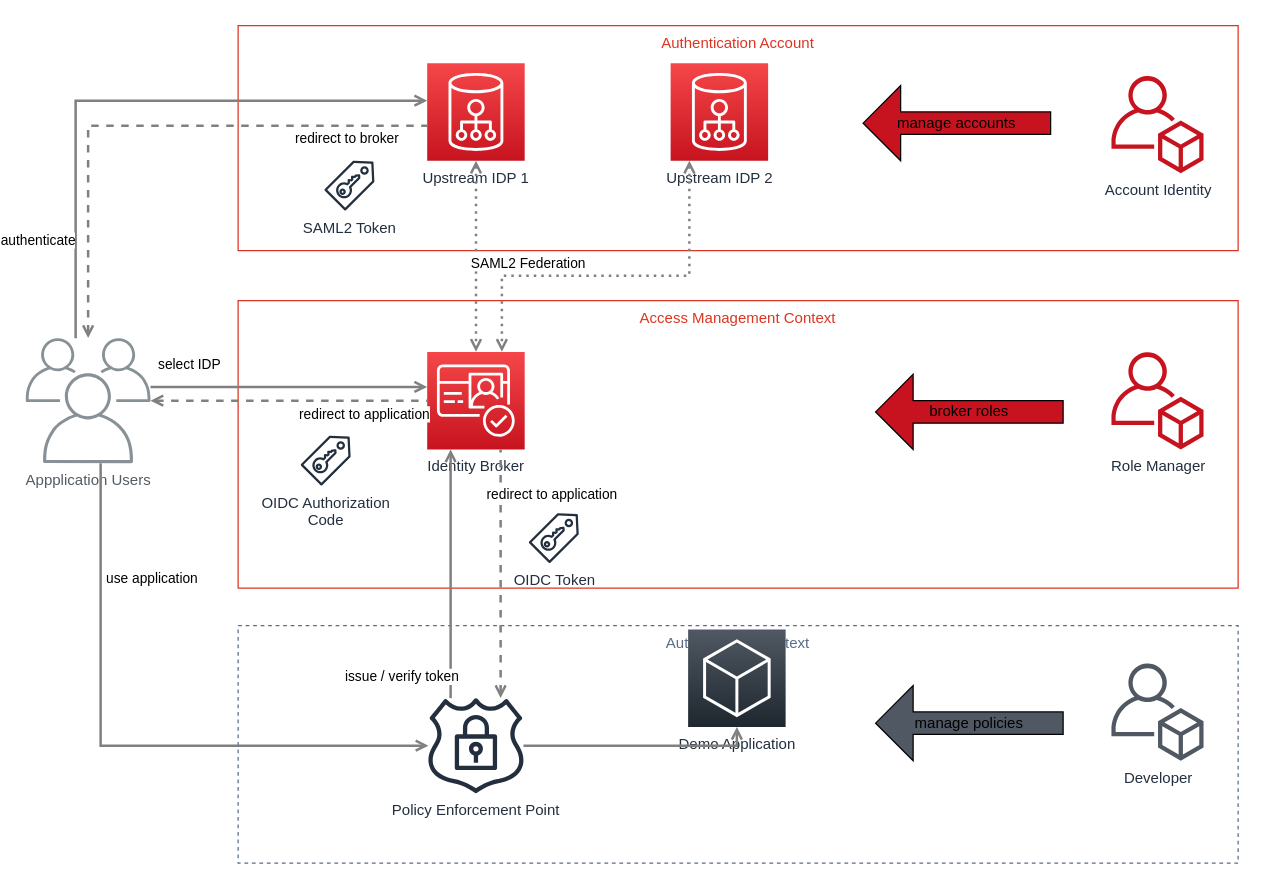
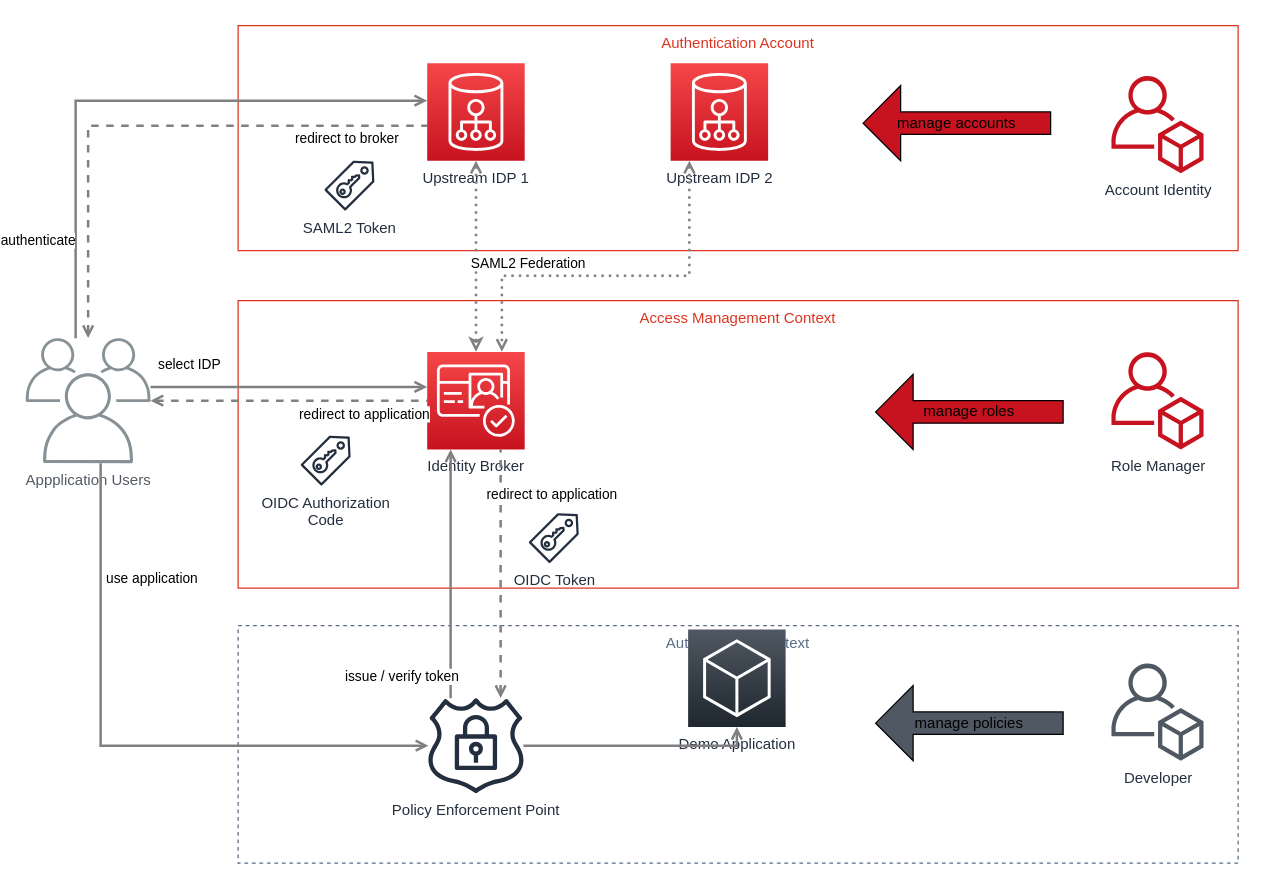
  <mxCell id="0" />
  <mxCell id="1" parent="0" />
  <mxCell id="2" value="Authentication Account" style="fillColor=none;strokeColor=#DD3522;verticalAlign=top;fontStyle=0;fontColor=#DD3522;" vertex="1" parent="1"><mxGeometry x="190" y="20" width="800" height="180" as="geometry" /></mxCell>
  <mxCell id="3" value="Authorization Context" style="fillColor=none;strokeColor=#5A6C86;dashed=1;verticalAlign=top;fontStyle=0;fontColor=#5A6C86;" vertex="1" parent="1"><mxGeometry x="190" y="500" width="800" height="190" as="geometry" /></mxCell>
  <mxCell id="4" value="Access Management Context" style="fillColor=none;strokeColor=#DD3522;verticalAlign=top;fontStyle=0;fontColor=#DD3522;" vertex="1" parent="1"><mxGeometry x="190" y="240" width="800" height="230" as="geometry" /></mxCell>
  <mxCell id="5" value="Identity Broker" style="outlineConnect=0;fontColor=#232F3E;gradientColor=#F54749;gradientDirection=north;fillColor=#C7131F;strokeColor=#ffffff;dashed=0;verticalLabelPosition=bottom;verticalAlign=top;align=center;html=1;fontSize=12;fontStyle=0;aspect=fixed;shape=mxgraph.aws4.resourceIcon;resIcon=mxgraph.aws4.cognito;labelBackgroundColor=#ffffff;" vertex="1" parent="1"><mxGeometry x="341.25" y="281" width="78" height="78" as="geometry" /></mxCell>
  <mxCell id="6" value="Upstream IDP 1" style="outlineConnect=0;fontColor=#232F3E;gradientColor=#F54749;gradientDirection=north;fillColor=#C7131F;strokeColor=#ffffff;dashed=0;verticalLabelPosition=bottom;verticalAlign=top;align=center;html=1;fontSize=12;fontStyle=0;aspect=fixed;shape=mxgraph.aws4.resourceIcon;resIcon=mxgraph.aws4.cloud_directory;labelBackgroundColor=#ffffff;" vertex="1" parent="1"><mxGeometry x="341.25" y="50" width="78" height="78" as="geometry" /></mxCell>
  <mxCell id="7" value="Upstream IDP 2" style="outlineConnect=0;fontColor=#232F3E;gradientColor=#F54749;gradientDirection=north;fillColor=#C7131F;strokeColor=#ffffff;dashed=0;verticalLabelPosition=bottom;verticalAlign=top;align=center;html=1;fontSize=12;fontStyle=0;aspect=fixed;shape=mxgraph.aws4.resourceIcon;resIcon=mxgraph.aws4.cloud_directory;labelBackgroundColor=#ffffff;" vertex="1" parent="1"><mxGeometry x="536" y="50" width="78" height="78" as="geometry" /></mxCell>
- <mxCell id="8" style="edgeStyle=orthogonalEdgeStyle;rounded=0;orthogonalLoop=1;jettySize=auto;html=1;startArrow=open;startFill=0;endArrow=open;endFill=0;strokeWidth=2;strokeColor=#808080;dashed=1;dashPattern=1 2;" edge="1" parent="1" source="6" target="5"><mxGeometry relative="1" as="geometry"><Array as="points"><mxPoint x="380" y="250" /><mxPoint x="381" y="250" /></Array><mxPoint x="561.25" y="188" as="sourcePoint" /><mxPoint x="381.25" y="270" as="targetPoint" /></mxGeometry></mxCell>
+ <mxCell id="8" style="edgeStyle=orthogonalEdgeStyle;rounded=0;orthogonalLoop=1;jettySize=auto;html=1;startArrow=open;startFill=0;endArrow=classic;endFill=0;strokeWidth=2;strokeColor=#808080;dashed=1;dashPattern=1 2;" edge="1" parent="1" source="6" target="5"><mxGeometry relative="1" as="geometry"><Array as="points"><mxPoint x="380" y="250" /><mxPoint x="381" y="250" /></Array><mxPoint x="561.25" y="188" as="sourcePoint" /><mxPoint x="381.25" y="270" as="targetPoint" /></mxGeometry></mxCell>
  <mxCell id="9" value="SAML2 Federation" style="edgeStyle=orthogonalEdgeStyle;rounded=0;orthogonalLoop=1;jettySize=auto;html=1;startArrow=open;startFill=0;endArrow=open;endFill=0;strokeWidth=2;strokeColor=#808080;dashed=1;dashPattern=1 2;" parent="1" source="7" target="5" edge="1"><mxGeometry x="0.459" y="-10" relative="1" as="geometry"><Array as="points"><mxPoint x="551" y="220" /><mxPoint x="401" y="220" /></Array><mxPoint x="711.25" y="190" as="sourcePoint" /><mxPoint x="291.25" y="249" as="targetPoint" /><mxPoint as="offset" /></mxGeometry></mxCell>
  <mxCell id="10" value="Appplication Users" style="outlineConnect=0;gradientColor=none;fontColor=#545B64;strokeColor=none;fillColor=#879196;dashed=0;verticalLabelPosition=bottom;verticalAlign=top;align=center;html=1;fontSize=12;fontStyle=0;aspect=fixed;shape=mxgraph.aws4.illustration_users;pointerEvents=1" vertex="1" parent="1"><mxGeometry x="20" y="270" width="100" height="100" as="geometry" /></mxCell>
  <mxCell id="11" value="SAML2 Token" style="outlineConnect=0;fontColor=#232F3E;gradientColor=none;fillColor=#232F3E;strokeColor=none;dashed=0;verticalLabelPosition=bottom;verticalAlign=top;align=center;html=1;fontSize=12;fontStyle=0;aspect=fixed;pointerEvents=1;shape=mxgraph.aws4.saml_token;" vertex="1" parent="1"><mxGeometry x="259" y="128" width="40" height="40" as="geometry" /></mxCell>
  <mxCell id="12" value="Demo Application" style="gradientDirection=north;outlineConnect=0;fontColor=#232F3E;gradientColor=#505863;fillColor=#1E262E;strokeColor=#ffffff;dashed=0;verticalLabelPosition=bottom;verticalAlign=top;align=center;html=1;fontSize=12;fontStyle=0;aspect=fixed;shape=mxgraph.aws4.resourceIcon;resIcon=mxgraph.aws4.general;" vertex="1" parent="1"><mxGeometry x="550" y="503" width="78" height="78" as="geometry" /></mxCell>
  <mxCell id="13" value="Policy Enforcement Point" style="outlineConnect=0;fontColor=#232F3E;gradientColor=none;fillColor=#232F3E;strokeColor=none;dashed=0;verticalLabelPosition=bottom;verticalAlign=top;align=center;html=1;fontSize=12;fontStyle=0;aspect=fixed;pointerEvents=1;shape=mxgraph.aws4.ssl_padlock;" vertex="1" parent="1"><mxGeometry x="341.25" y="558" width="78" height="76" as="geometry" /></mxCell>
  <mxCell id="14" value="authenticate" style="edgeStyle=orthogonalEdgeStyle;rounded=0;orthogonalLoop=1;jettySize=auto;html=1;startArrow=none;startFill=0;endArrow=open;endFill=0;strokeWidth=2;strokeColor=#808080;" edge="1" parent="1" source="10" target="6"><mxGeometry x="-0.668" y="30" relative="1" as="geometry"><Array as="points"><mxPoint x="60" y="80" /></Array><mxPoint x="80" y="260" as="sourcePoint" /><mxPoint x="230" y="140" as="targetPoint" /><mxPoint as="offset" /></mxGeometry></mxCell>
  <mxCell id="15" style="edgeStyle=orthogonalEdgeStyle;rounded=0;orthogonalLoop=1;jettySize=auto;html=1;startArrow=none;startFill=0;endArrow=open;endFill=0;strokeWidth=2;strokeColor=#808080;" edge="1" parent="1" source="10" target="5"><mxGeometry relative="1" as="geometry"><Array as="points"><mxPoint x="230" y="309" /><mxPoint x="230" y="309" /></Array><mxPoint x="90" y="310" as="sourcePoint" /><mxPoint x="260" y="149" as="targetPoint" /></mxGeometry></mxCell>
  <mxCell id="16" value="select IDP" style="edgeLabel;html=1;align=center;verticalAlign=middle;resizable=0;points=[];" vertex="1" connectable="0" parent="15"><mxGeometry x="-0.515" y="20" relative="1" as="geometry"><mxPoint x="-23.4" y="1" as="offset" /></mxGeometry></mxCell>
  <mxCell id="17" value="OIDC Token" style="outlineConnect=0;fontColor=#232F3E;gradientColor=none;fillColor=#232F3E;strokeColor=none;dashed=0;verticalLabelPosition=bottom;verticalAlign=top;align=center;html=1;fontSize=12;fontStyle=0;aspect=fixed;pointerEvents=1;shape=mxgraph.aws4.saml_token;" vertex="1" parent="1"><mxGeometry x="422.5" y="410" width="40" height="40" as="geometry" /></mxCell>
  <mxCell id="18" value="redirect to broker" style="edgeStyle=orthogonalEdgeStyle;rounded=0;orthogonalLoop=1;jettySize=auto;html=1;startArrow=open;startFill=0;endArrow=none;endFill=0;strokeWidth=2;strokeColor=#808080;dashed=1;" edge="1" parent="1" source="10" target="6"><mxGeometry x="0.707" y="-10" relative="1" as="geometry"><Array as="points"><mxPoint x="70" y="100" /></Array><mxPoint x="70" y="300" as="sourcePoint" /><mxPoint x="250" y="150" as="targetPoint" /><mxPoint as="offset" /></mxGeometry></mxCell>
  <mxCell id="19" style="edgeStyle=orthogonalEdgeStyle;rounded=0;orthogonalLoop=1;jettySize=auto;html=1;startArrow=open;startFill=0;endArrow=none;endFill=0;strokeWidth=2;strokeColor=#808080;dashed=1;" edge="1" parent="1" source="10" target="5"><mxGeometry relative="1" as="geometry"><Array as="points"><mxPoint x="230" y="320" /><mxPoint x="230" y="320" /></Array><mxPoint x="129.905" y="370" as="sourcePoint" /><mxPoint x="250" y="310" as="targetPoint" /></mxGeometry></mxCell>
  <mxCell id="20" value="redirect to application" style="edgeLabel;html=1;align=center;verticalAlign=middle;resizable=0;points=[];" vertex="1" connectable="0" parent="19"><mxGeometry x="0.137" relative="1" as="geometry"><mxPoint x="44.6" y="10" as="offset" /></mxGeometry></mxCell>
  <mxCell id="21" style="edgeStyle=orthogonalEdgeStyle;rounded=0;orthogonalLoop=1;jettySize=auto;html=1;startArrow=none;startFill=0;endArrow=open;endFill=0;strokeWidth=2;strokeColor=#808080;" edge="1" parent="1" source="10" target="13"><mxGeometry relative="1" as="geometry"><Array as="points"><mxPoint x="80" y="596" /></Array><mxPoint x="129.905" y="370" as="sourcePoint" /><mxPoint x="360" y="620" as="targetPoint" /></mxGeometry></mxCell>
  <mxCell id="22" value="use application" style="edgeLabel;html=1;align=center;verticalAlign=middle;resizable=0;points=[];" vertex="1" connectable="0" parent="21"><mxGeometry x="-0.515" y="20" relative="1" as="geometry"><mxPoint x="20" y="-27" as="offset" /></mxGeometry></mxCell>
  <mxCell id="23" style="edgeStyle=orthogonalEdgeStyle;rounded=0;orthogonalLoop=1;jettySize=auto;html=1;startArrow=none;startFill=0;endArrow=open;endFill=0;strokeWidth=2;strokeColor=#808080;" edge="1" parent="1" source="13" target="5"><mxGeometry relative="1" as="geometry"><Array as="points"><mxPoint x="360" y="420" /><mxPoint x="360" y="420" /></Array><mxPoint x="327.777" y="539" as="sourcePoint" /><mxPoint x="470" y="539" as="targetPoint" /></mxGeometry></mxCell>
  <mxCell id="24" value="issue / verify token" style="edgeLabel;html=1;align=center;verticalAlign=middle;resizable=0;points=[];" vertex="1" connectable="0" parent="23"><mxGeometry x="0.012" y="1" relative="1" as="geometry"><mxPoint x="-39" y="83" as="offset" /></mxGeometry></mxCell>
  <mxCell id="25" style="edgeStyle=orthogonalEdgeStyle;rounded=0;orthogonalLoop=1;jettySize=auto;html=1;startArrow=open;startFill=0;endArrow=none;endFill=0;strokeWidth=2;strokeColor=#808080;dashed=1;" edge="1" parent="1" source="13" target="5"><mxGeometry relative="1" as="geometry"><Array as="points"><mxPoint x="400" y="380" /><mxPoint x="400" y="380" /></Array><mxPoint x="129.905" y="380" as="sourcePoint" /><mxPoint x="351.25" y="320" as="targetPoint" /></mxGeometry></mxCell>
  <mxCell id="26" value="redirect to application" style="edgeLabel;html=1;align=center;verticalAlign=middle;resizable=0;points=[];" vertex="1" connectable="0" parent="25"><mxGeometry x="0.137" relative="1" as="geometry"><mxPoint x="40" y="-51" as="offset" /></mxGeometry></mxCell>
  <mxCell id="27" value="OIDC Authorization&lt;br&gt;Code" style="outlineConnect=0;fontColor=#232F3E;gradientColor=none;fillColor=#232F3E;strokeColor=none;dashed=0;verticalLabelPosition=bottom;verticalAlign=top;align=center;html=1;fontSize=12;fontStyle=0;aspect=fixed;pointerEvents=1;shape=mxgraph.aws4.saml_token;" vertex="1" parent="1"><mxGeometry x="240" y="348" width="40" height="40" as="geometry" /></mxCell>
  <mxCell id="28" style="edgeStyle=orthogonalEdgeStyle;rounded=0;orthogonalLoop=1;jettySize=auto;html=1;startArrow=none;startFill=0;endArrow=open;endFill=0;strokeWidth=2;strokeColor=#808080;" edge="1" parent="1" source="13" target="12"><mxGeometry relative="1" as="geometry"><Array as="points"><mxPoint x="540" y="596" /><mxPoint x="540" y="596" /></Array><mxPoint x="90" y="490" as="sourcePoint" /><mxPoint x="351.473" y="608" as="targetPoint" /></mxGeometry></mxCell>
  <mxCell id="29" value="Account Identity" style="outlineConnect=0;fontColor=#232F3E;gradientColor=none;fillColor=#C7131F;strokeColor=none;dashed=0;verticalLabelPosition=bottom;verticalAlign=top;align=center;html=1;fontSize=12;fontStyle=0;aspect=fixed;pointerEvents=1;shape=mxgraph.aws4.organizations_account;" vertex="1" parent="1"><mxGeometry x="888.5" y="60" width="74" height="78" as="geometry" /></mxCell>
  <mxCell id="30" value="Role Manager" style="outlineConnect=0;fontColor=#232F3E;gradientColor=none;fillColor=#C7131F;strokeColor=none;dashed=0;verticalLabelPosition=bottom;verticalAlign=top;align=center;html=1;fontSize=12;fontStyle=0;aspect=fixed;pointerEvents=1;shape=mxgraph.aws4.organizations_account;" vertex="1" parent="1"><mxGeometry x="888.5" y="281" width="74" height="78" as="geometry" /></mxCell>
  <mxCell id="31" value="Developer" style="outlineConnect=0;fontColor=#232F3E;gradientColor=none;fillColor=#505863;strokeColor=none;dashed=0;verticalLabelPosition=bottom;verticalAlign=top;align=center;html=1;fontSize=12;fontStyle=0;aspect=fixed;pointerEvents=1;shape=mxgraph.aws4.organizations_account;" vertex="1" parent="1"><mxGeometry x="888.5" y="530" width="74" height="78" as="geometry" /></mxCell>
  <mxCell id="32" value="manage accounts" style="shape=singleArrow;direction=west;whiteSpace=wrap;html=1;fillColor=#C7131F;" vertex="1" parent="1"><mxGeometry x="690" y="68" width="150" height="60" as="geometry" /></mxCell>
- <mxCell id="33" value="broker roles" style="shape=singleArrow;direction=west;whiteSpace=wrap;html=1;fillColor=#C7131F;" vertex="1" parent="1"><mxGeometry x="700" y="299" width="150" height="60" as="geometry" /></mxCell>
+ <mxCell id="33" value="manage roles" style="shape=singleArrow;direction=west;whiteSpace=wrap;html=1;fillColor=#C7131F;" vertex="1" parent="1"><mxGeometry x="700" y="299" width="150" height="60" as="geometry" /></mxCell>
  <mxCell id="34" value="manage policies" style="shape=singleArrow;direction=west;whiteSpace=wrap;html=1;fillColor=#505863;" vertex="1" parent="1"><mxGeometry x="700" y="548" width="150" height="60" as="geometry" /></mxCell>
